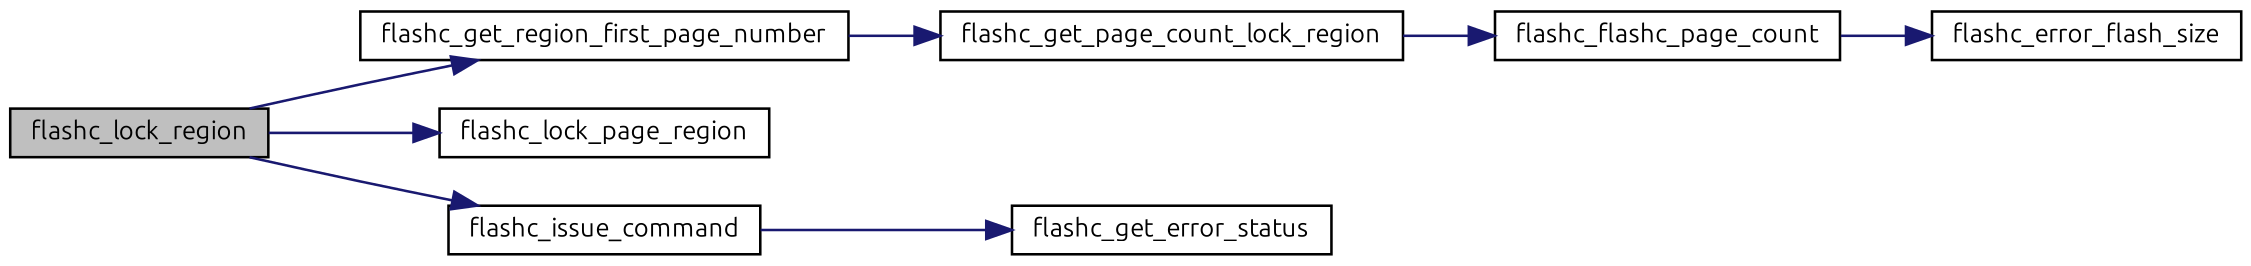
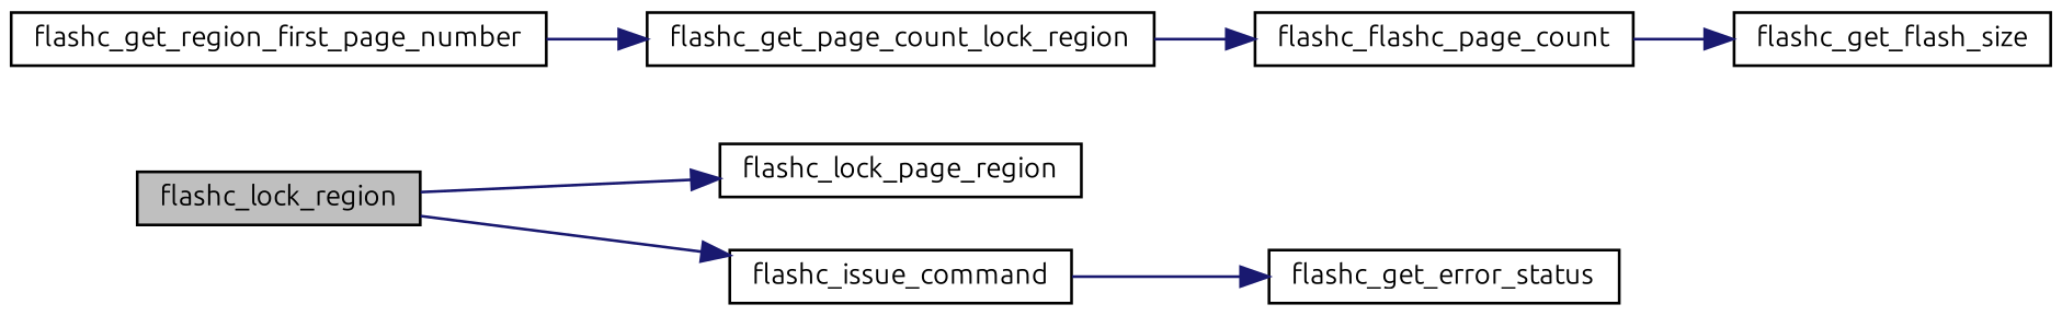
  digraph {
    fontname=Ubuntu
    rankdir=LR
    node [color=black fillcolor=white fontname=Ubuntu fontsize=10 shape=record style=filled]
    edge [color=midnightblue fontname=Ubuntu fontsize=10 labelfontname=FreeSans labelfontsize=10 style=solid]
    n1 [fillcolor=grey75 fontcolor=black height=0.2 label=flashc_lock_region width=0.4]
    n2 [height=0.2 label=flashc_get_region_first_page_number width=0.4]
    n3 [height=0.2 label=flashc_lock_page_region width=0.4]
    n4 [height=0.2 label=flashc_issue_command width=0.4]
    n5 [height=0.2 label=flashc_get_page_count_lock_region width=0.4]
    n6 [height=0.2 label=flashc_flashc_page_count width=0.4]
-   n7 [height=0.2 label=flashc_error_flash_size width=0.4]
+   n7 [height=0.2 label=flashc_get_flash_size width=0.4]
    n8 [height=0.2 label=flashc_get_error_status width=0.4]
-   n1 -> n2
    n1 -> n3
    n1 -> n4
    n2 -> n5
    n4 -> n8
    n5 -> n6
    n6 -> n7
  }
